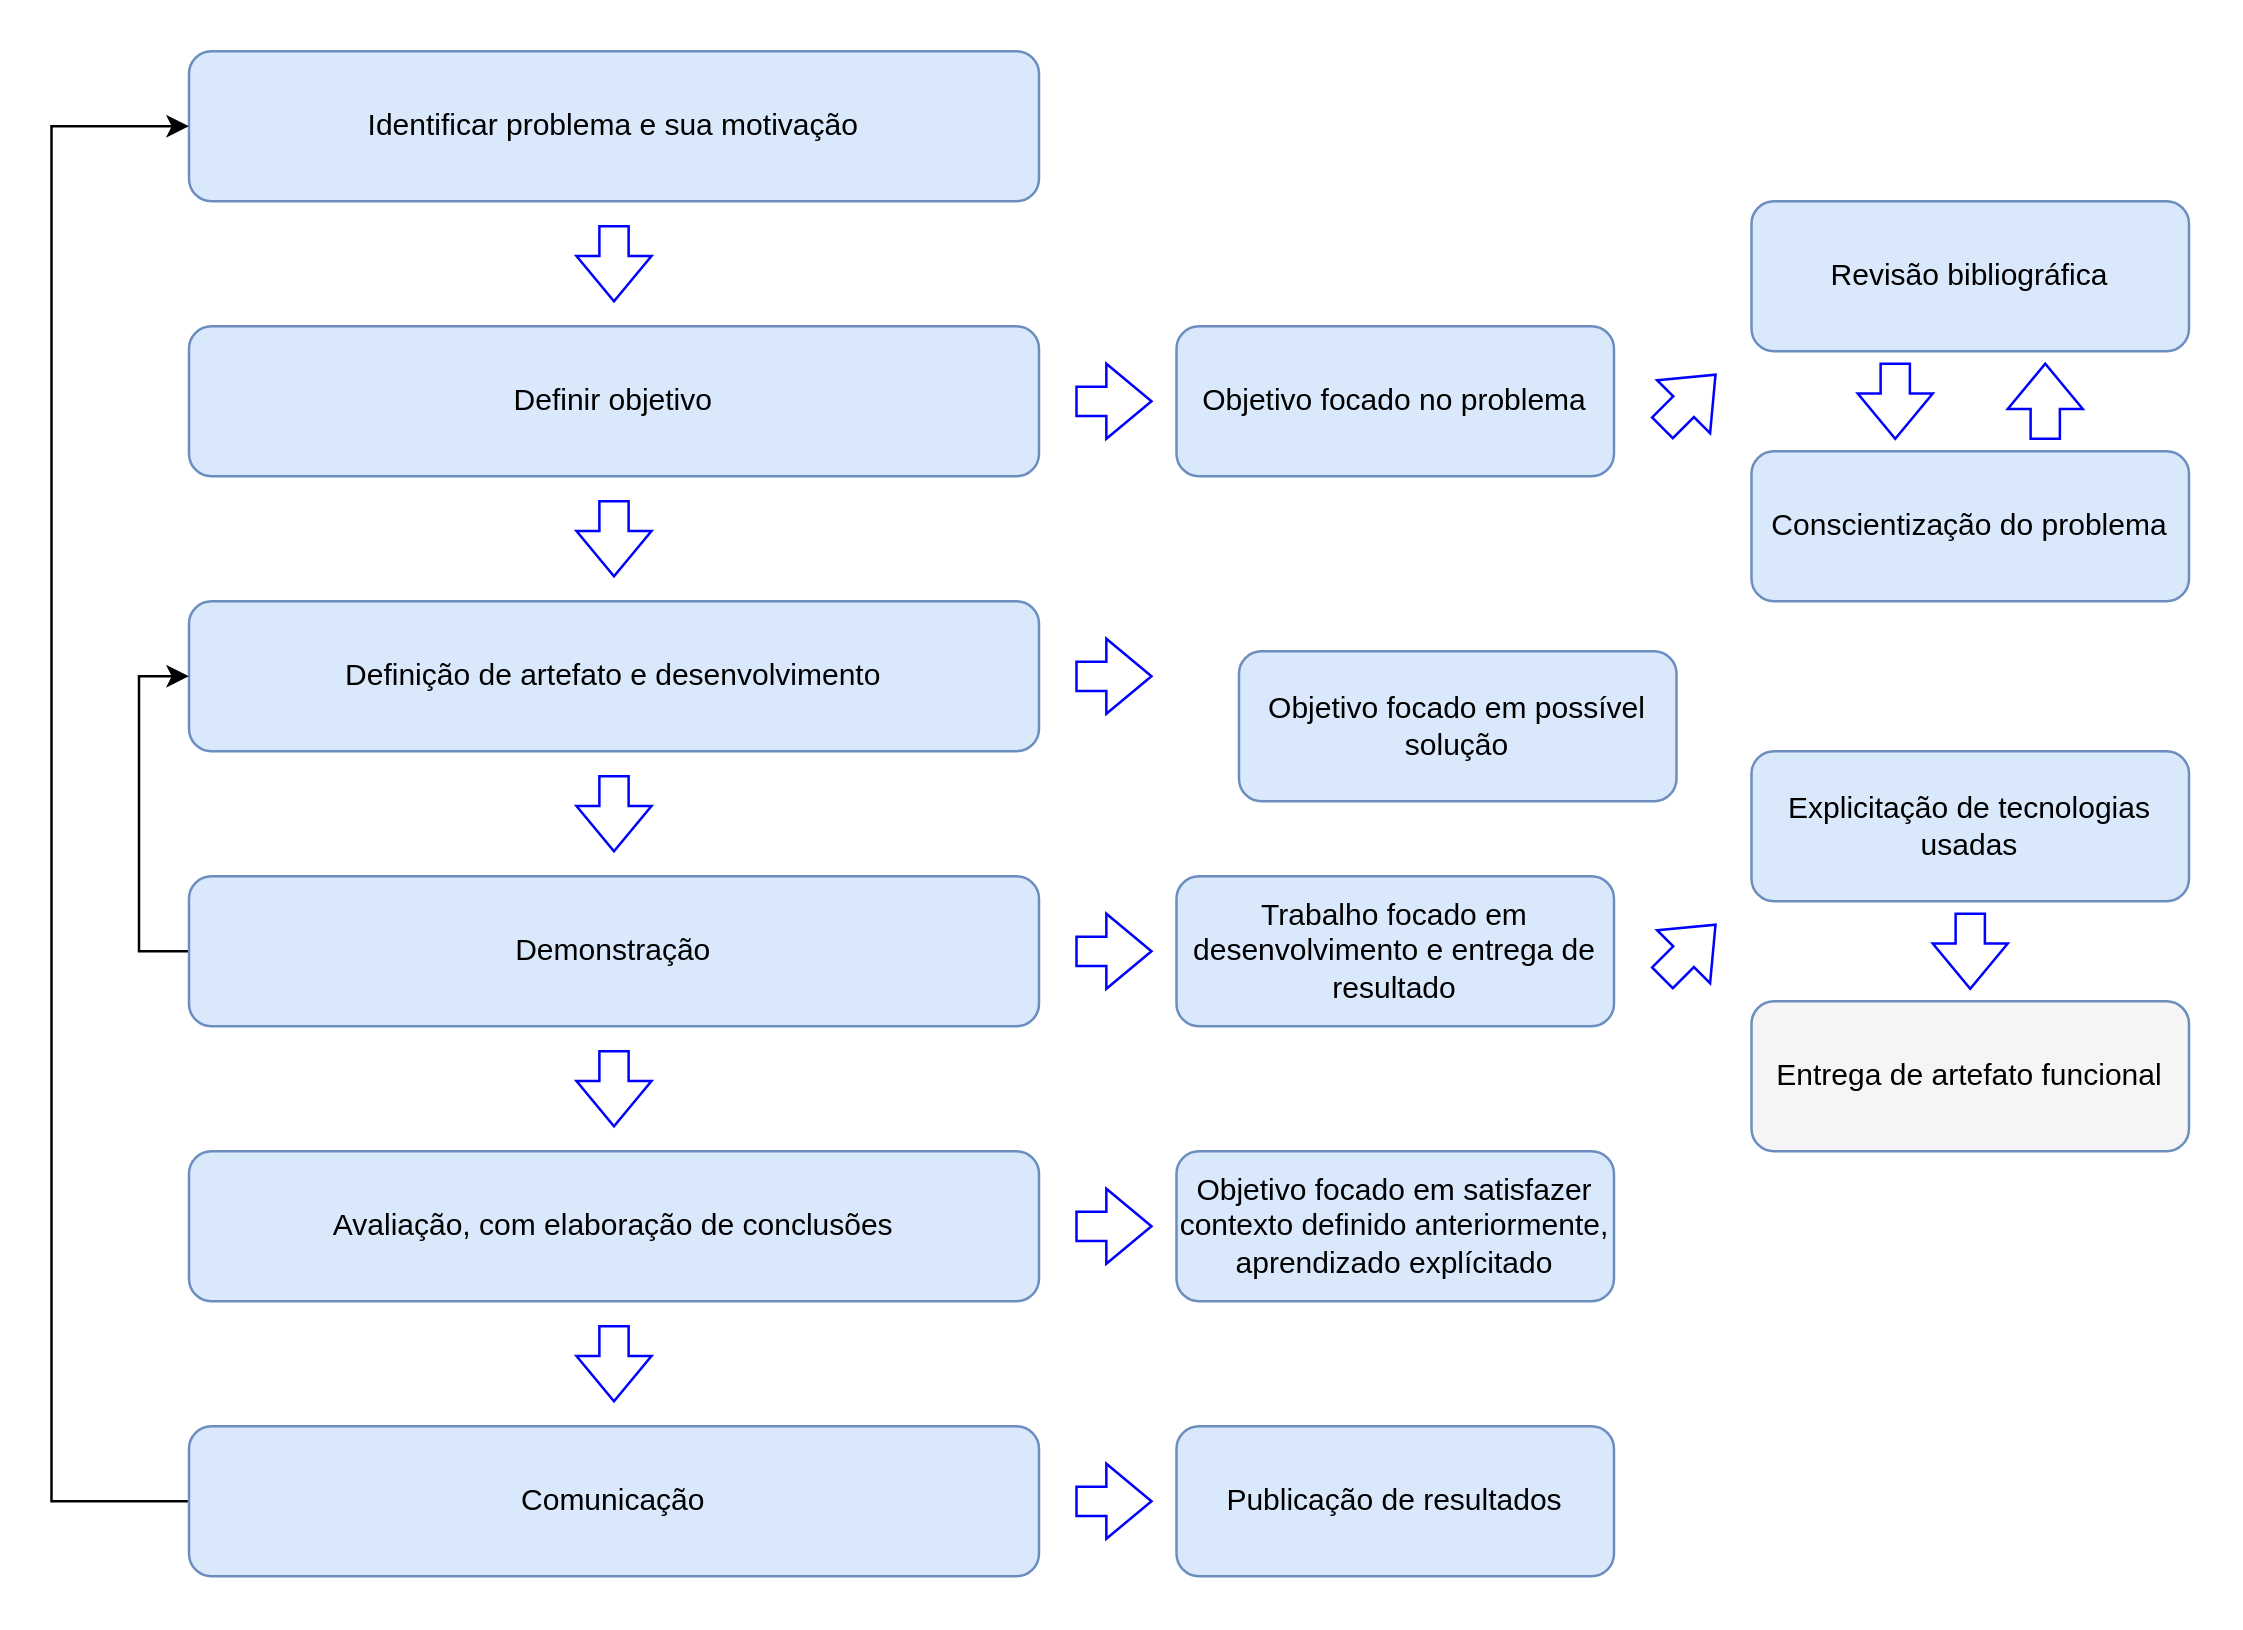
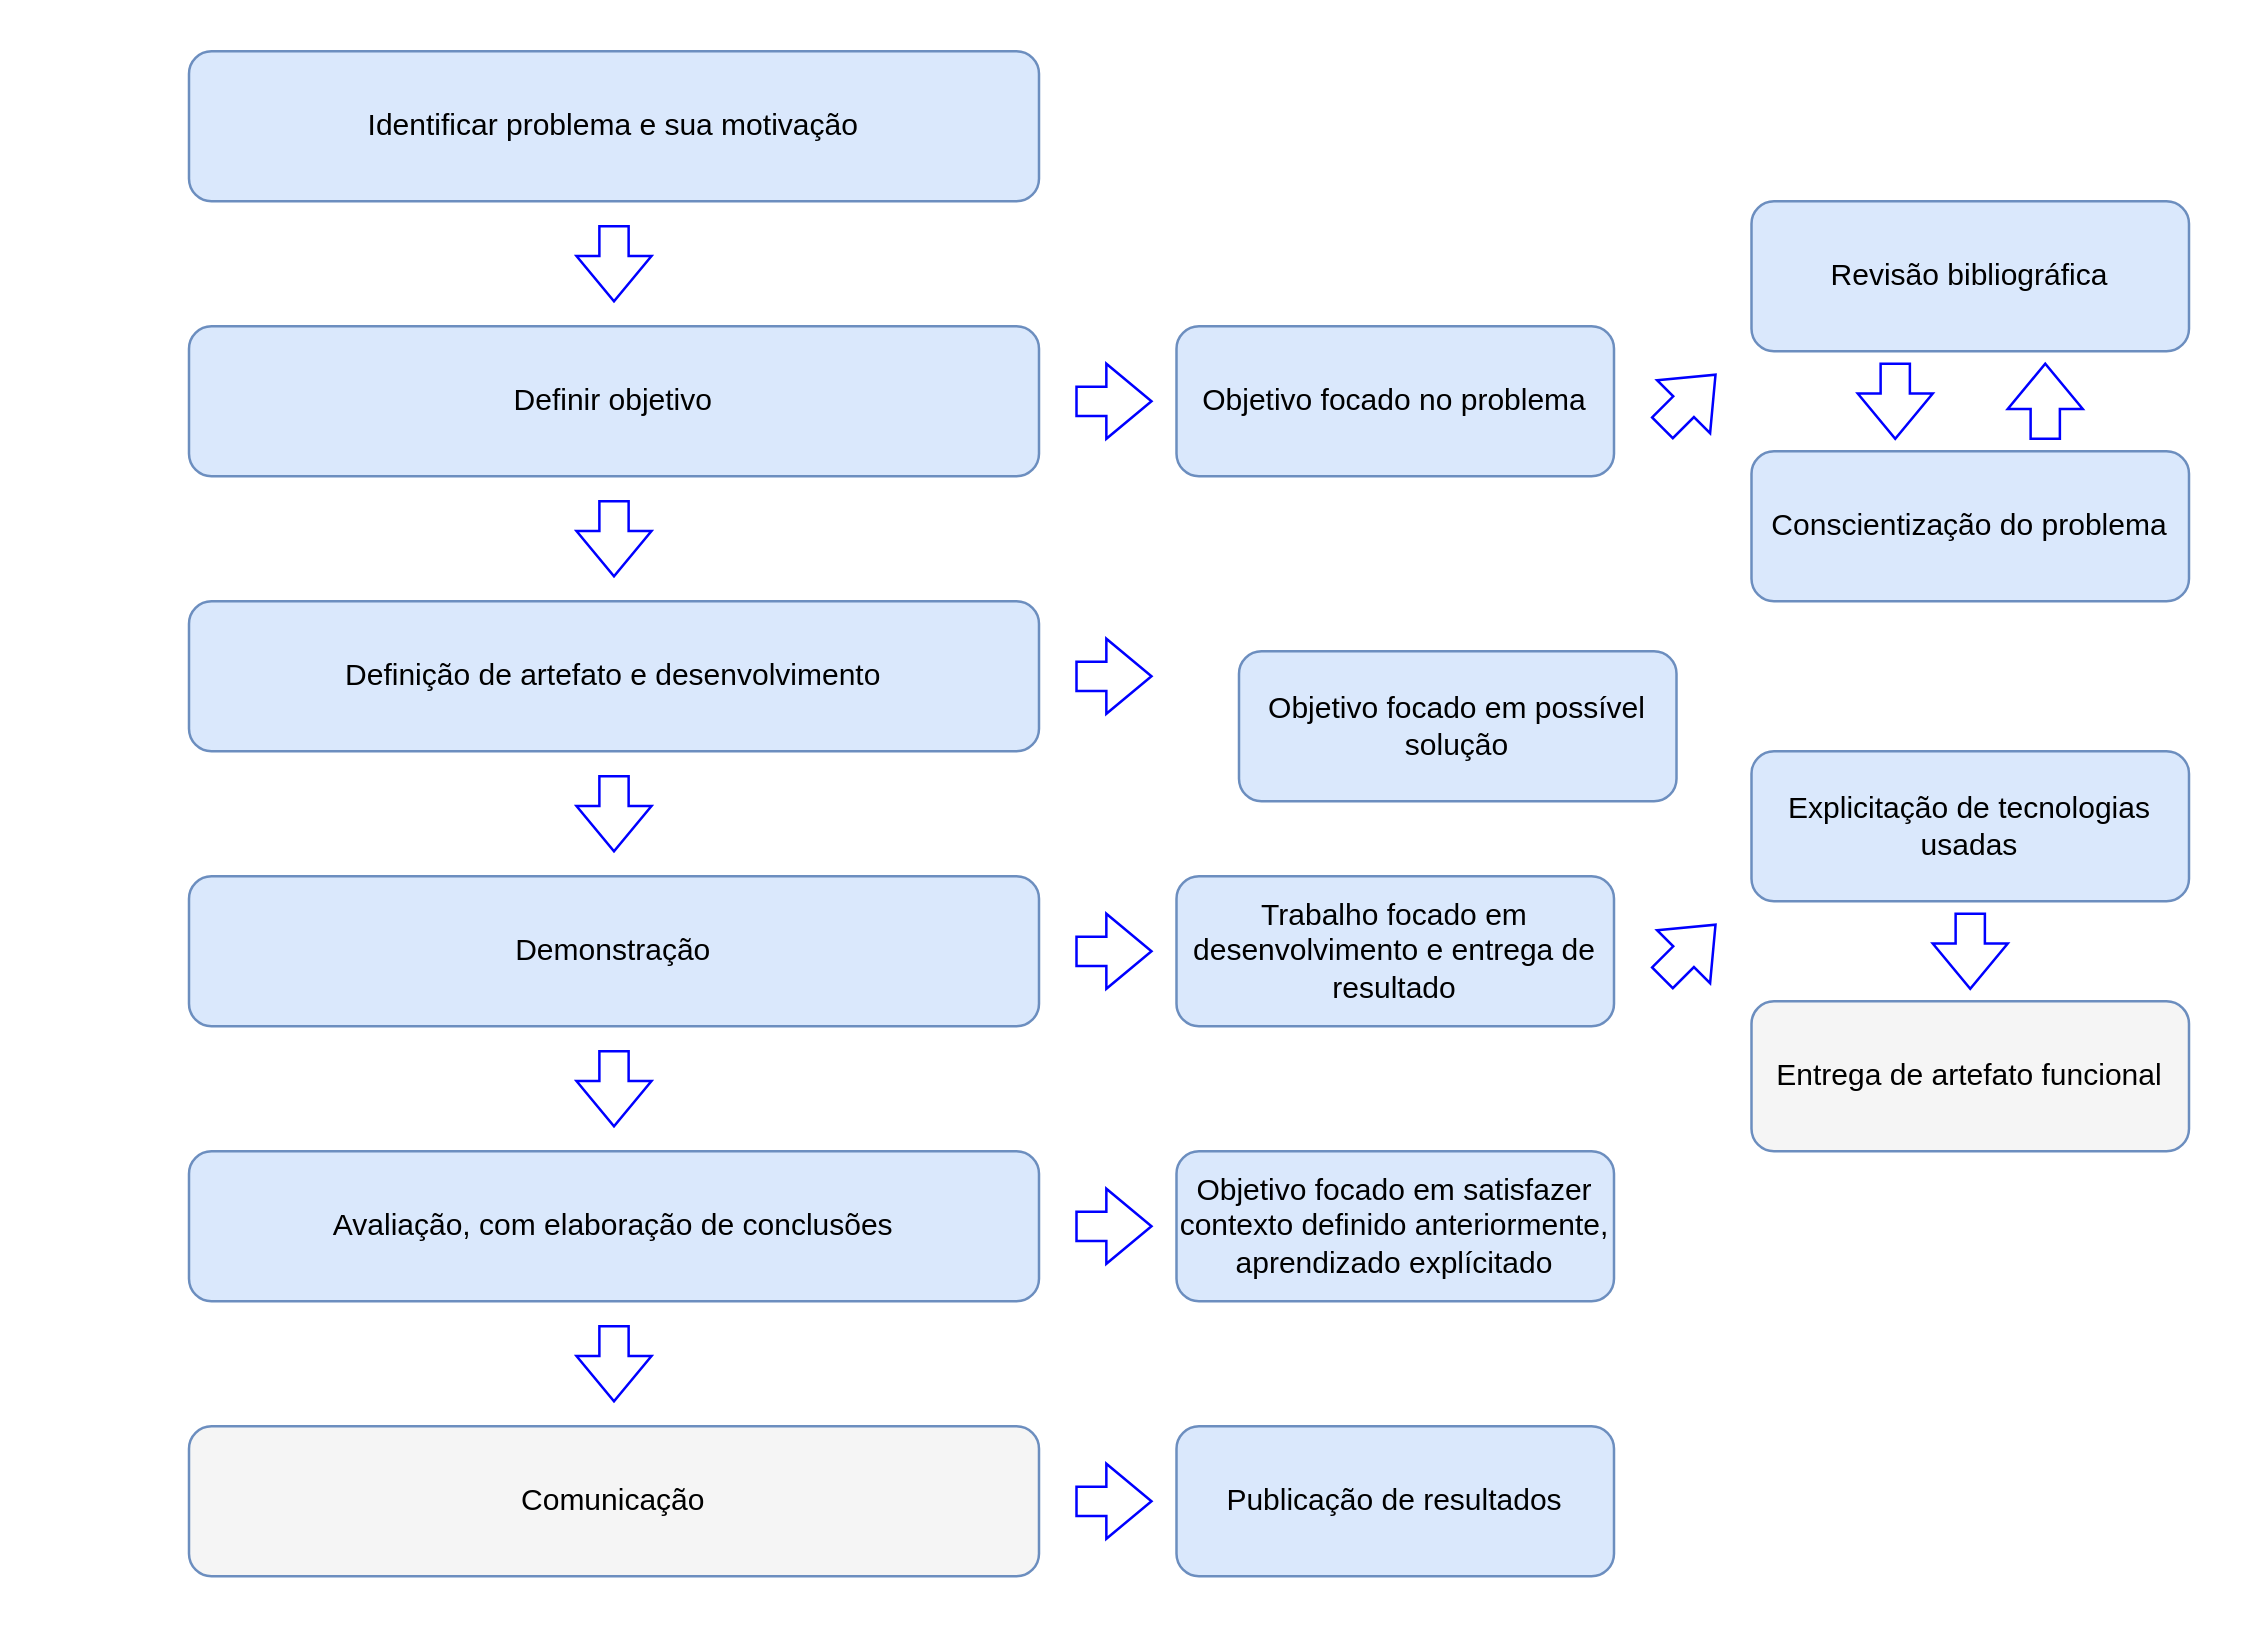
  <mxCell id="0" />
  <mxCell id="1" parent="0" />
  <mxCell id="2" value="Identificar problema e sua motivação" style="rounded=1;whiteSpace=wrap;html=1;fillColor=#dae8fc;strokeColor=#6c8ebf;" vertex="1" parent="1"><mxGeometry x="75" y="20" width="340" height="60" as="geometry" /></mxCell>
  <mxCell id="3" value="Definir objetivo" style="rounded=1;whiteSpace=wrap;html=1;fillColor=#dae8fc;strokeColor=#6c8ebf;" vertex="1" parent="1"><mxGeometry x="75" y="130" width="340" height="60" as="geometry" /></mxCell>
  <mxCell id="4" value="Definição de artefato e desenvolvimento" style="rounded=1;whiteSpace=wrap;html=1;fillColor=#dae8fc;strokeColor=#6c8ebf;" vertex="1" parent="1"><mxGeometry x="75" y="240" width="340" height="60" as="geometry" /></mxCell>
- <mxCell id="5" style="edgeStyle=orthogonalEdgeStyle;rounded=0;orthogonalLoop=1;jettySize=auto;html=1;entryX=0;entryY=0.5;entryDx=0;entryDy=0;" edge="1" parent="1" source="6" target="4"><mxGeometry relative="1" as="geometry"><Array as="points"><mxPoint x="55" y="380" /><mxPoint x="55" y="270" /></Array></mxGeometry></mxCell>
  <mxCell id="6" value="Demonstração" style="rounded=1;whiteSpace=wrap;html=1;fillColor=#dae8fc;strokeColor=#6c8ebf;" vertex="1" parent="1"><mxGeometry x="75" y="350" width="340" height="60" as="geometry" /></mxCell>
  <mxCell id="7" value="Avaliação, com elaboração de conclusões" style="rounded=1;whiteSpace=wrap;html=1;fillColor=#dae8fc;strokeColor=#6c8ebf;" vertex="1" parent="1"><mxGeometry x="75" y="460" width="340" height="60" as="geometry" /></mxCell>
- <mxCell id="8" style="edgeStyle=orthogonalEdgeStyle;rounded=0;orthogonalLoop=1;jettySize=auto;html=1;entryX=0;entryY=0.5;entryDx=0;entryDy=0;" edge="1" parent="1" source="9" target="2"><mxGeometry relative="1" as="geometry"><Array as="points"><mxPoint x="20" y="600" /><mxPoint x="20" y="50" /></Array></mxGeometry></mxCell>
- <mxCell id="9" value="Comunicação" style="rounded=1;whiteSpace=wrap;html=1;fillColor=#dae8fc;strokeColor=#6c8ebf;" vertex="1" parent="1"><mxGeometry x="75" y="570" width="340" height="60" as="geometry" /></mxCell>
+ <mxCell id="9" value="Comunicação" style="rounded=1;whiteSpace=wrap;html=1;fillColor=#f5f5f5;strokeColor=#6c8ebf;" vertex="1" parent="1"><mxGeometry x="75" y="570" width="340" height="60" as="geometry" /></mxCell>
  <mxCell id="10" value="" style="html=1;shadow=0;dashed=0;align=center;verticalAlign=middle;shape=mxgraph.arrows2.arrow;dy=0.61;dx=18.06;direction=south;notch=0;strokeColor=#0000FF;" vertex="1" parent="1"><mxGeometry x="230" y="420" width="30" height="30" as="geometry" /></mxCell>
  <mxCell id="11" value="" style="html=1;shadow=0;dashed=0;align=center;verticalAlign=middle;shape=mxgraph.arrows2.arrow;dy=0.61;dx=18.06;direction=south;notch=0;strokeColor=#0000FF;" vertex="1" parent="1"><mxGeometry x="230" y="310" width="30" height="30" as="geometry" /></mxCell>
  <mxCell id="12" value="" style="html=1;shadow=0;dashed=0;align=center;verticalAlign=middle;shape=mxgraph.arrows2.arrow;dy=0.61;dx=18.06;direction=south;notch=0;strokeColor=#0000FF;" vertex="1" parent="1"><mxGeometry x="230" y="200" width="30" height="30" as="geometry" /></mxCell>
  <mxCell id="13" value="" style="html=1;shadow=0;dashed=0;align=center;verticalAlign=middle;shape=mxgraph.arrows2.arrow;dy=0.61;dx=18.06;direction=south;notch=0;strokeColor=#0000FF;" vertex="1" parent="1"><mxGeometry x="230" y="90" width="30" height="30" as="geometry" /></mxCell>
  <mxCell id="14" value="" style="html=1;shadow=0;dashed=0;align=center;verticalAlign=middle;shape=mxgraph.arrows2.arrow;dy=0.61;dx=18.06;direction=south;notch=0;rotation=-90;strokeColor=#0000FF;" vertex="1" parent="1"><mxGeometry x="430" y="145" width="30" height="30" as="geometry" /></mxCell>
  <mxCell id="15" value="Objetivo focado no problema" style="rounded=1;whiteSpace=wrap;html=1;fillColor=#dae8fc;strokeColor=#6c8ebf;" vertex="1" parent="1"><mxGeometry x="470" y="130" width="175" height="60" as="geometry" /></mxCell>
  <mxCell id="16" value="" style="html=1;shadow=0;dashed=0;align=center;verticalAlign=middle;shape=mxgraph.arrows2.arrow;dy=0.61;dx=18.06;direction=south;notch=0;rotation=-90;strokeColor=#0000FF;" vertex="1" parent="1"><mxGeometry x="430" y="255" width="30" height="30" as="geometry" /></mxCell>
  <mxCell id="17" value="Objetivo focado em possível solução" style="rounded=1;whiteSpace=wrap;html=1;fillColor=#dae8fc;strokeColor=#6c8ebf;" vertex="1" parent="1"><mxGeometry x="495" y="260" width="175" height="60" as="geometry" /></mxCell>
  <mxCell id="18" value="" style="html=1;shadow=0;dashed=0;align=center;verticalAlign=middle;shape=mxgraph.arrows2.arrow;dy=0.61;dx=18.06;direction=south;notch=0;rotation=-90;strokeColor=#0000FF;" vertex="1" parent="1"><mxGeometry x="430" y="365" width="30" height="30" as="geometry" /></mxCell>
  <mxCell id="19" value="Trabalho focado em desenvolvimento e entrega de resultado" style="rounded=1;whiteSpace=wrap;html=1;fillColor=#dae8fc;strokeColor=#6c8ebf;" vertex="1" parent="1"><mxGeometry x="470" y="350" width="175" height="60" as="geometry" /></mxCell>
  <mxCell id="20" value="" style="html=1;shadow=0;dashed=0;align=center;verticalAlign=middle;shape=mxgraph.arrows2.arrow;dy=0.61;dx=18.06;direction=south;notch=0;rotation=-90;strokeColor=#0000FF;" vertex="1" parent="1"><mxGeometry x="430" y="475" width="30" height="30" as="geometry" /></mxCell>
  <mxCell id="21" value="Objetivo focado em satisfazer contexto definido anteriormente, aprendizado explícitado" style="rounded=1;whiteSpace=wrap;html=1;fillColor=#dae8fc;strokeColor=#6c8ebf;" vertex="1" parent="1"><mxGeometry x="470" y="460" width="175" height="60" as="geometry" /></mxCell>
  <mxCell id="22" value="Revisão bibliográfica" style="rounded=1;whiteSpace=wrap;html=1;fillColor=#dae8fc;strokeColor=#6c8ebf;" vertex="1" parent="1"><mxGeometry x="700" y="80" width="175" height="60" as="geometry" /></mxCell>
  <mxCell id="23" value="" style="html=1;shadow=0;dashed=0;align=center;verticalAlign=middle;shape=mxgraph.arrows2.arrow;dy=0.61;dx=18.06;direction=south;notch=0;rotation=-135;strokeColor=#0000FF;" vertex="1" parent="1"><mxGeometry x="660" y="145" width="30" height="30" as="geometry" /></mxCell>
  <mxCell id="24" value="C&lt;span&gt;onscientização do problema&lt;/span&gt;" style="rounded=1;whiteSpace=wrap;html=1;fillColor=#dae8fc;strokeColor=#6c8ebf;" vertex="1" parent="1"><mxGeometry x="700" y="180" width="175" height="60" as="geometry" /></mxCell>
  <mxCell id="25" value="" style="html=1;shadow=0;dashed=0;align=center;verticalAlign=middle;shape=mxgraph.arrows2.arrow;dy=0.61;dx=18.06;direction=south;notch=0;strokeColor=#0000FF;" vertex="1" parent="1"><mxGeometry x="742.5" y="145" width="30" height="30" as="geometry" /></mxCell>
  <mxCell id="26" value="" style="html=1;shadow=0;dashed=0;align=center;verticalAlign=middle;shape=mxgraph.arrows2.arrow;dy=0.61;dx=18.06;direction=south;notch=0;rotation=-180;strokeColor=#0000FF;" vertex="1" parent="1"><mxGeometry x="802.5" y="145" width="30" height="30" as="geometry" /></mxCell>
  <mxCell id="27" value="" style="html=1;shadow=0;dashed=0;align=center;verticalAlign=middle;shape=mxgraph.arrows2.arrow;dy=0.61;dx=18.06;direction=south;notch=0;rotation=-135;strokeColor=#0000FF;" vertex="1" parent="1"><mxGeometry x="660" y="365" width="30" height="30" as="geometry" /></mxCell>
  <mxCell id="28" value="Explicitação de tecnologias usadas" style="rounded=1;whiteSpace=wrap;html=1;fillColor=#dae8fc;strokeColor=#6c8ebf;" vertex="1" parent="1"><mxGeometry x="700" y="300" width="175" height="60" as="geometry" /></mxCell>
  <mxCell id="29" value="Entrega de artefato funcional" style="rounded=1;whiteSpace=wrap;html=1;fillColor=#f5f5f5;strokeColor=#6c8ebf;" vertex="1" parent="1"><mxGeometry x="700" y="400" width="175" height="60" as="geometry" /></mxCell>
  <mxCell id="30" value="" style="html=1;shadow=0;dashed=0;align=center;verticalAlign=middle;shape=mxgraph.arrows2.arrow;dy=0.61;dx=18.06;direction=south;notch=0;strokeColor=#0000FF;" vertex="1" parent="1"><mxGeometry x="772.5" y="365" width="30" height="30" as="geometry" /></mxCell>
  <mxCell id="31" value="" style="html=1;shadow=0;dashed=0;align=center;verticalAlign=middle;shape=mxgraph.arrows2.arrow;dy=0.61;dx=18.06;direction=south;notch=0;strokeColor=#0000FF;" vertex="1" parent="1"><mxGeometry x="230" y="530" width="30" height="30" as="geometry" /></mxCell>
  <mxCell id="32" value="" style="html=1;shadow=0;dashed=0;align=center;verticalAlign=middle;shape=mxgraph.arrows2.arrow;dy=0.61;dx=18.06;direction=south;notch=0;rotation=-90;strokeColor=#0000FF;" vertex="1" parent="1"><mxGeometry x="430" y="585" width="30" height="30" as="geometry" /></mxCell>
  <mxCell id="33" value="Publicação de resultados" style="rounded=1;whiteSpace=wrap;html=1;fillColor=#dae8fc;strokeColor=#6c8ebf;" vertex="1" parent="1"><mxGeometry x="470" y="570" width="175" height="60" as="geometry" /></mxCell>
